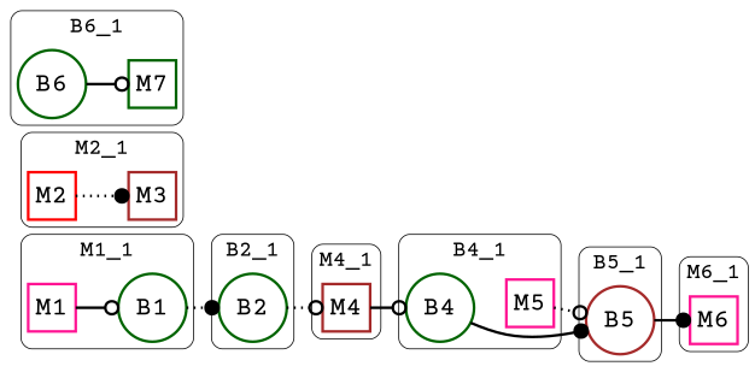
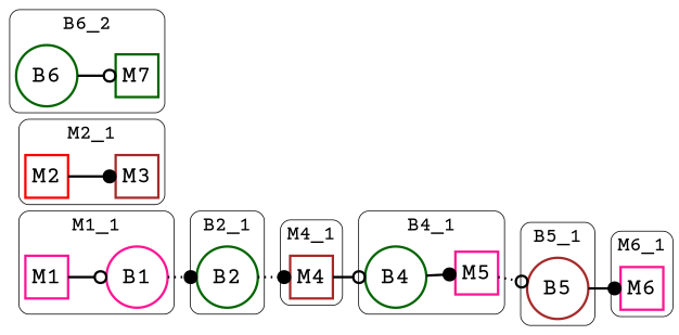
  digraph {
    fontname="Courier Prime"
    rankdir=LR
    style=rounded
    node [color=deeppink fontname="Courier Prime" fontsize=30 penwidth=3 shape=square]
    edge [arrowhead=dot arrowsize=1.8 fontname="Courier Prime" minlen=1.1 penwidth=3 style=solid]
-   B1 [color=darkgreen fixedsize=true shape=circle width=1.05]
+   B1 [fixedsize=true shape=circle width=1.05]
    M1
    B2 [color=darkgreen fixedsize=true shape=circle width=1.05]
    M2 [color=red]
    M3 [color=brown]
    M4 [color=brown]
    B4 [color=darkgreen fixedsize=true shape=circle width=1.05]
    M5
    B5 [color=brown fixedsize=true shape=circle width=1.05]
    M6
    B6 [color=darkgreen fixedsize=true shape=circle width=1.05]
    M7 [color=darkgreen]
    subgraph cluster_1 {
      fontsize=25
      label=M1_1
      B1
      M1
    }
    subgraph cluster_2 {
      fontsize=25
      label=B2_1
      B2
    }
    subgraph cluster_3 {
      fontsize=25
      label=M2_1
      M2
      M3
    }
    subgraph cluster_4 {
      fontsize=25
      label=M4_1
      M4
    }
    subgraph cluster_5 {
      fontsize=25
      label=B4_1
      B4
      M5
    }
    subgraph cluster_6 {
      fontsize=25
      label=B5_1
      B5
    }
    subgraph cluster_7 {
      fontsize=25
      label=M6_1
      M6
    }
    subgraph cluster_8 {
      fontsize=25
-     label=B6_1
+     label=B6_2
      B6
      M7
    }
    B1 -> B2 [style=dotted]
    M1 -> B1 [arrowhead=odot]
-   B2 -> M4 [arrowhead=odot style=dotted]
-   M2 -> M3 [style=dotted]
+   B2 -> M4 [style=dotted]
+   M2 -> M3
    M4 -> B4 [arrowhead=odot]
-   B4 -> B5
+   B4 -> M5
    M5 -> B5 [arrowhead=odot style=dotted]
    B5 -> M6
    B6 -> M7 [arrowhead=odot]
  }
